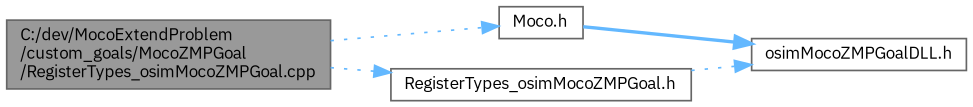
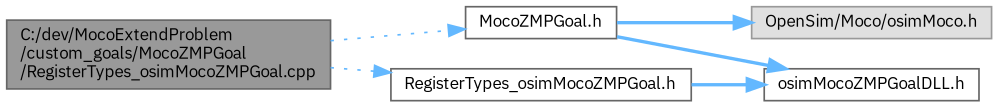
  digraph {
    fontname="IBM Plex Sans"
    rankdir=LR
    node [color=grey40 fillcolor=white fontname="IBM Plex Sans" fontsize=10 shape=box style=filled]
    edge [color=steelblue1 fontname="IBM Plex Sans" fontsize=10 labelfontname=Helvetica labelfontsize=10 style=bold]
    n1 [color=gray40 fillcolor=grey60 fontcolor=black height=0.2 label="C:/dev/MocoExtendProblem\l/custom_goals/MocoZMPGoal\l/RegisterTypes_osimMocoZMPGoal.cpp" width=0.4]
-   n2 [height=0.2 label="Moco.h" width=0.4]
+   n2 [height=0.2 label="MocoZMPGoal.h" width=0.4]
    n3 [height=0.2 label="RegisterTypes_osimMocoZMPGoal.h" width=0.4]
+   n4 [color=grey60 fillcolor="#E0E0E0" height=0.2 label="OpenSim/Moco/osimMoco.h" width=0.4]
    n5 [height=0.2 label="osimMocoZMPGoalDLL.h" width=0.4]
    n1 -> n2 [style=dotted]
    n1 -> n3 [style=dotted]
+   n2 -> n4
    n2 -> n5
-   n3 -> n5 [style=dotted]
+   n3 -> n5
  }
